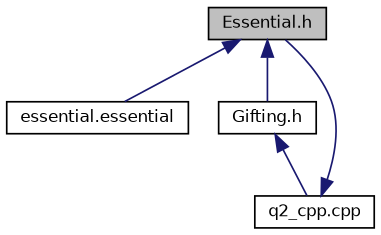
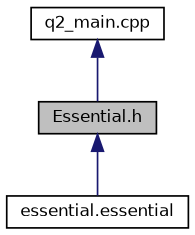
  digraph {
    node [color=black fillcolor=white fontname=Helvetica fontsize=10 shape=record style=filled]
    edge [color=midnightblue dir=back fontname=Helvetica fontsize=10 labelfontname=Helvetica labelfontsize=10 style=solid]
    n1 [fillcolor=grey75 fontcolor=black height=0.2 label="Essential.h" width=0.4]
    n2 [height=0.2 label="essential.essential" width=0.4]
-   n3 [height=0.2 label="Gifting.h" width=0.4]
-   n4 [height=0.2 label="q2_cpp.cpp" width=0.4]
+   n4 [height=0.2 label="q2_main.cpp" width=0.4]
    n1 -> n2
-   n1 -> n3
-   n3 -> n4
    n4 -> n1
  }
